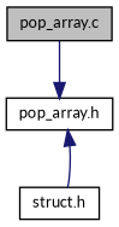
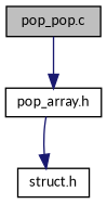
  digraph {
    fontname=Lato
    node [color=black fillcolor=white fontname=Lato fontsize=10 shape=record style=filled]
    edge [color=midnightblue fontname=Lato fontsize=10 labelfontname=Helvetica labelfontsize=10 style=solid]
-   n1 [fillcolor=grey75 fontcolor=black height=0.2 label="pop_array.c" width=0.4]
+   n1 [fillcolor=grey75 fontcolor=black height=0.2 label="pop_pop.c" width=0.4]
    n2 [height=0.2 label="pop_array.h" width=0.4]
    n3 [height=0.2 label="struct.h" width=0.4]
    n1 -> n2
-   n3 -> n2
+   n2 -> n3
  }
